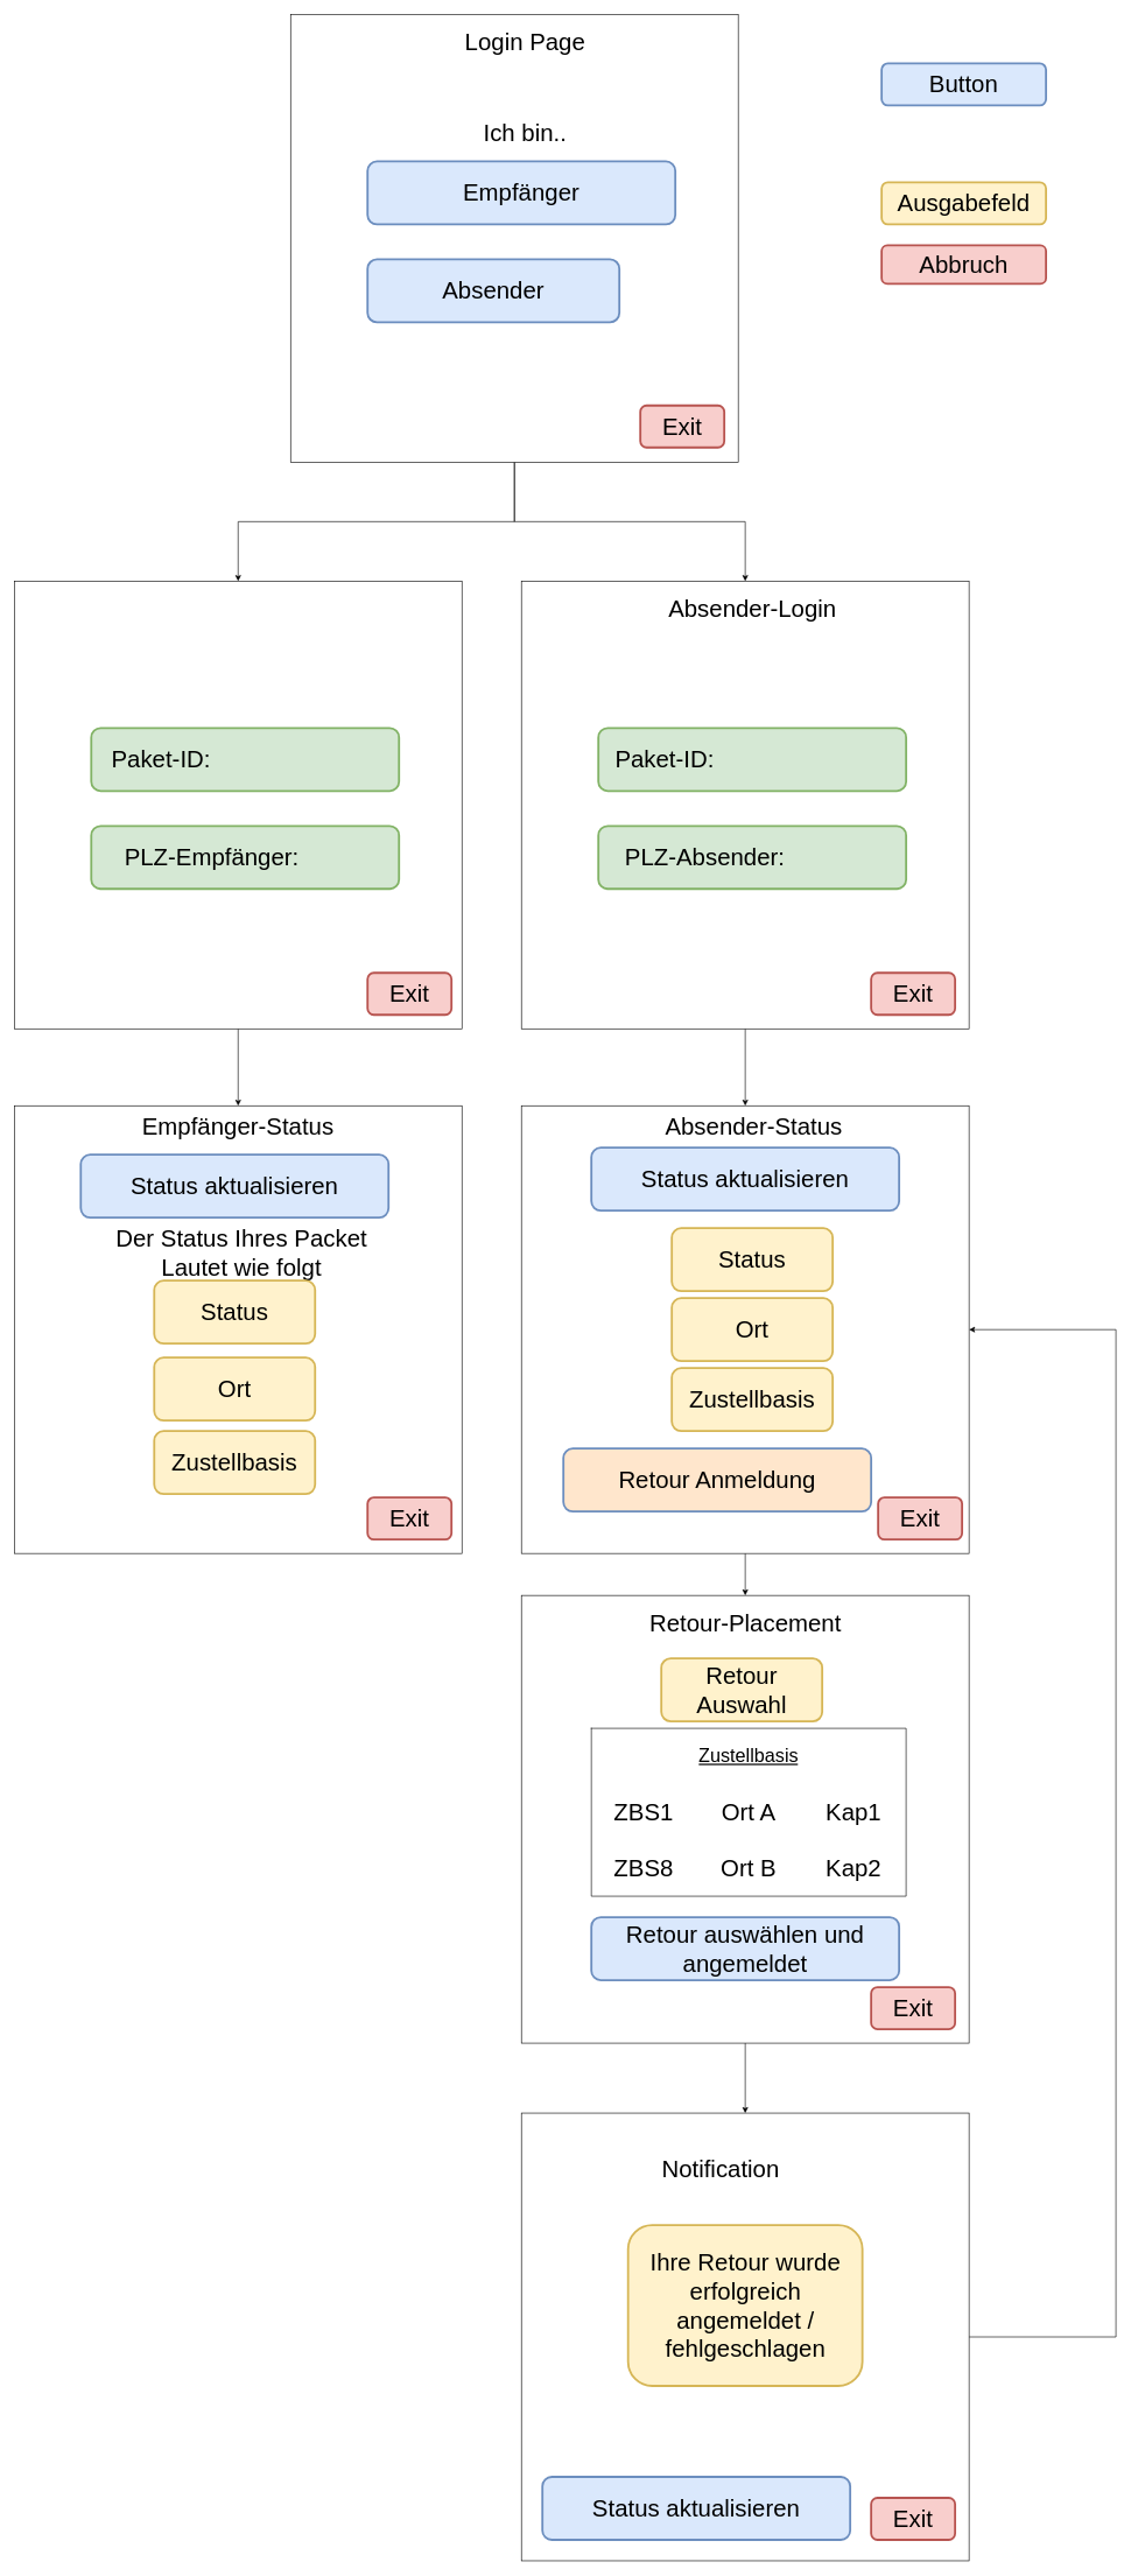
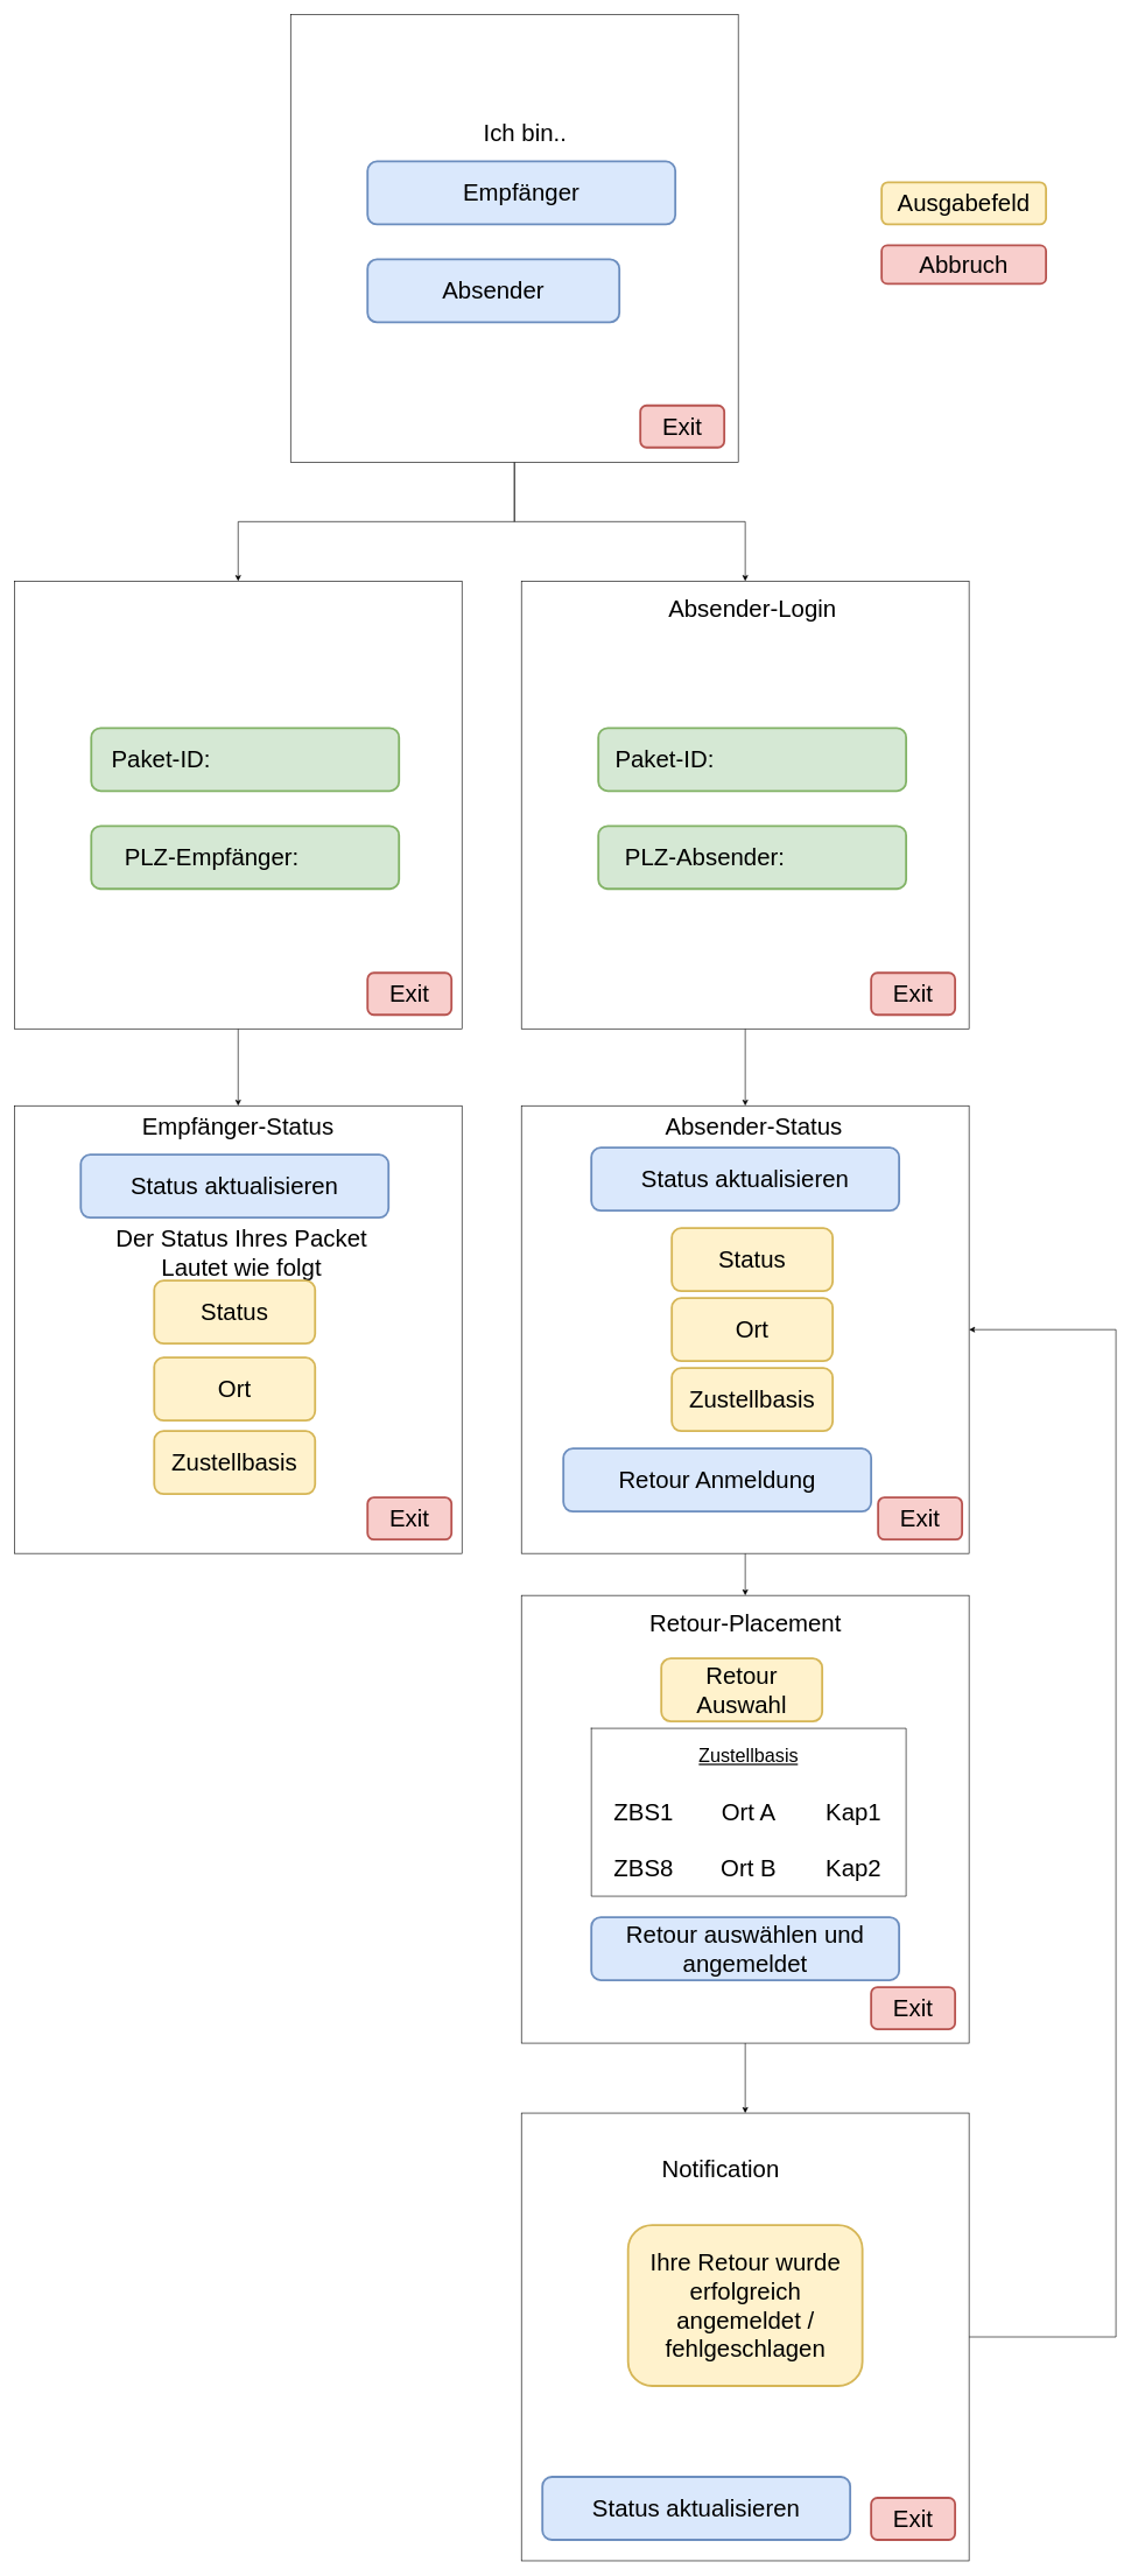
  <mxCell id="0" />
  <mxCell id="1" parent="0" />
  <mxCell id="2" style="edgeStyle=orthogonalEdgeStyle;rounded=0;orthogonalLoop=1;jettySize=auto;html=1;exitX=0.5;exitY=1;exitDx=0;exitDy=0;entryX=0.5;entryY=0;entryDx=0;entryDy=0;fontSize=34;align=center;" edge="1" parent="1" source="4" target="10"><mxGeometry relative="1" as="geometry" /></mxCell>
  <mxCell id="3" style="edgeStyle=orthogonalEdgeStyle;rounded=0;orthogonalLoop=1;jettySize=auto;html=1;exitX=0.5;exitY=1;exitDx=0;exitDy=0;entryX=0.5;entryY=0;entryDx=0;entryDy=0;fontSize=34;align=center;" edge="1" parent="1" source="4" target="16"><mxGeometry relative="1" as="geometry" /></mxCell>
  <mxCell id="4" value="" style="whiteSpace=wrap;html=1;aspect=fixed;fontSize=34;align=center;" vertex="1" parent="1"><mxGeometry x="415" y="20" width="640" height="640" as="geometry" /></mxCell>
- <mxCell id="5" value="Login Page" style="text;html=1;strokeColor=none;fillColor=none;align=center;verticalAlign=middle;whiteSpace=wrap;rounded=0;strokeWidth=3;fontSize=34;" vertex="1" parent="1"><mxGeometry x="617.5" y="50" width="265" height="20" as="geometry" /></mxCell>
  <mxCell id="6" value="Empfänger" style="rounded=1;whiteSpace=wrap;html=1;fontSize=34;strokeWidth=3;fillColor=#dae8fc;strokeColor=#6c8ebf;align=center;" vertex="1" parent="1"><mxGeometry x="525" y="230" width="440" height="90" as="geometry" /></mxCell>
  <mxCell id="7" value="Absender" style="rounded=1;whiteSpace=wrap;html=1;fontSize=34;strokeWidth=3;fillColor=#dae8fc;strokeColor=#6c8ebf;align=center;" vertex="1" parent="1"><mxGeometry x="525" y="370" width="360" height="90" as="geometry" /></mxCell>
  <mxCell id="8" value="Ich bin.." style="text;html=1;strokeColor=none;fillColor=none;align=center;verticalAlign=middle;whiteSpace=wrap;rounded=0;fontSize=34;" vertex="1" parent="1"><mxGeometry x="667.5" y="180" width="165" height="20" as="geometry" /></mxCell>
  <mxCell id="9" style="edgeStyle=orthogonalEdgeStyle;rounded=0;orthogonalLoop=1;jettySize=auto;html=1;entryX=0.5;entryY=0;entryDx=0;entryDy=0;fontSize=34;align=center;" edge="1" parent="1" source="10" target="24"><mxGeometry relative="1" as="geometry" /></mxCell>
  <mxCell id="10" value="" style="whiteSpace=wrap;html=1;aspect=fixed;fontSize=34;align=center;" vertex="1" parent="1"><mxGeometry x="20" y="830" width="640" height="640" as="geometry" /></mxCell>
  <mxCell id="11" value="" style="rounded=1;whiteSpace=wrap;html=1;fontSize=34;strokeWidth=3;fillColor=#d5e8d4;strokeColor=#82b366;align=center;" vertex="1" parent="1"><mxGeometry x="130" y="1040" width="440" height="90" as="geometry" /></mxCell>
  <mxCell id="12" value="" style="rounded=1;whiteSpace=wrap;html=1;fontSize=34;strokeWidth=3;fillColor=#d5e8d4;strokeColor=#82b366;align=center;" vertex="1" parent="1"><mxGeometry x="130" y="1180" width="440" height="90" as="geometry" /></mxCell>
  <mxCell id="13" value="Paket-ID:" style="text;html=1;strokeColor=none;fillColor=none;align=center;verticalAlign=middle;whiteSpace=wrap;rounded=0;strokeWidth=3;fontSize=34;" vertex="1" parent="1"><mxGeometry x="155" y="1075" width="150" height="20" as="geometry" /></mxCell>
  <mxCell id="14" value="PLZ-Empfänger:" style="text;html=1;strokeColor=none;fillColor=none;align=center;verticalAlign=middle;whiteSpace=wrap;rounded=0;strokeWidth=3;fontSize=34;" vertex="1" parent="1"><mxGeometry x="145" y="1215" width="315" height="20" as="geometry" /></mxCell>
  <mxCell id="15" style="edgeStyle=orthogonalEdgeStyle;rounded=0;orthogonalLoop=1;jettySize=auto;html=1;entryX=0.5;entryY=0;entryDx=0;entryDy=0;fontSize=34;align=center;" edge="1" parent="1" source="16" target="23"><mxGeometry relative="1" as="geometry" /></mxCell>
  <mxCell id="16" value="" style="whiteSpace=wrap;html=1;aspect=fixed;fontSize=34;align=center;" vertex="1" parent="1"><mxGeometry x="745" y="830" width="640" height="640" as="geometry" /></mxCell>
  <mxCell id="17" value="Absender-Login" style="text;html=1;strokeColor=none;fillColor=none;align=center;verticalAlign=middle;whiteSpace=wrap;rounded=0;strokeWidth=3;fontSize=34;" vertex="1" parent="1"><mxGeometry x="927.5" y="860" width="295" height="20" as="geometry" /></mxCell>
  <mxCell id="18" value="" style="rounded=1;whiteSpace=wrap;html=1;fontSize=34;strokeWidth=3;fillColor=#d5e8d4;strokeColor=#82b366;align=center;" vertex="1" parent="1"><mxGeometry x="855" y="1040" width="440" height="90" as="geometry" /></mxCell>
  <mxCell id="19" value="" style="rounded=1;whiteSpace=wrap;html=1;fontSize=34;strokeWidth=3;fillColor=#d5e8d4;strokeColor=#82b366;align=center;" vertex="1" parent="1"><mxGeometry x="855" y="1180" width="440" height="90" as="geometry" /></mxCell>
  <mxCell id="20" value="Paket-ID:" style="text;html=1;strokeColor=none;fillColor=none;align=center;verticalAlign=middle;whiteSpace=wrap;rounded=0;strokeWidth=3;fontSize=34;" vertex="1" parent="1"><mxGeometry x="875" y="1075" width="150" height="20" as="geometry" /></mxCell>
  <mxCell id="21" value="PLZ-Absender:" style="text;html=1;strokeColor=none;fillColor=none;align=center;verticalAlign=middle;whiteSpace=wrap;rounded=0;strokeWidth=3;fontSize=34;" vertex="1" parent="1"><mxGeometry x="875" y="1215" width="265" height="20" as="geometry" /></mxCell>
  <mxCell id="22" style="edgeStyle=orthogonalEdgeStyle;rounded=0;orthogonalLoop=1;jettySize=auto;html=1;fontSize=34;align=center;" edge="1" parent="1" source="23" target="43"><mxGeometry relative="1" as="geometry" /></mxCell>
  <mxCell id="23" value="" style="whiteSpace=wrap;html=1;aspect=fixed;fontSize=34;align=center;" vertex="1" parent="1"><mxGeometry x="745" y="1580" width="640" height="640" as="geometry" /></mxCell>
  <mxCell id="24" value="" style="whiteSpace=wrap;html=1;aspect=fixed;fontSize=34;align=center;" vertex="1" parent="1"><mxGeometry x="20" y="1580" width="640" height="640" as="geometry" /></mxCell>
  <mxCell id="25" value="Status aktualisieren" style="rounded=1;whiteSpace=wrap;html=1;fontSize=34;strokeWidth=3;fillColor=#dae8fc;strokeColor=#6c8ebf;align=center;" vertex="1" parent="1"><mxGeometry x="115" y="1650" width="440" height="90" as="geometry" /></mxCell>
  <mxCell id="26" value="Der Status Ihres Packet Lautet wie folgt" style="text;html=1;strokeColor=none;fillColor=none;align=center;verticalAlign=middle;whiteSpace=wrap;rounded=0;fontSize=34;" vertex="1" parent="1"><mxGeometry x="135" y="1780" width="420" height="20" as="geometry" /></mxCell>
  <mxCell id="27" value="Status" style="rounded=1;whiteSpace=wrap;html=1;fontSize=34;strokeWidth=3;fillColor=#fff2cc;strokeColor=#d6b656;align=center;" vertex="1" parent="1"><mxGeometry x="220" y="1830" width="230" height="90" as="geometry" /></mxCell>
  <mxCell id="28" value="Ort" style="rounded=1;whiteSpace=wrap;html=1;fontSize=34;strokeWidth=3;fillColor=#fff2cc;strokeColor=#d6b656;align=center;" vertex="1" parent="1"><mxGeometry x="220" y="1940" width="230" height="90" as="geometry" /></mxCell>
- <mxCell id="29" value="Button" style="rounded=1;whiteSpace=wrap;html=1;fontSize=34;strokeWidth=3;fillColor=#dae8fc;strokeColor=#6c8ebf;align=center;" vertex="1" parent="1"><mxGeometry x="1260" y="90" width="235" height="60" as="geometry" /></mxCell>
  <mxCell id="30" value="Ausgabefeld" style="rounded=1;whiteSpace=wrap;html=1;fontSize=34;strokeWidth=3;fillColor=#fff2cc;strokeColor=#d6b656;align=center;" vertex="1" parent="1"><mxGeometry x="1260" y="260" width="235" height="60" as="geometry" /></mxCell>
  <mxCell id="31" value="Zustellbasis" style="rounded=1;whiteSpace=wrap;html=1;fontSize=34;strokeWidth=3;fillColor=#fff2cc;strokeColor=#d6b656;align=center;" vertex="1" parent="1"><mxGeometry x="220" y="2045" width="230" height="90" as="geometry" /></mxCell>
  <mxCell id="32" value="Abbruch" style="rounded=1;whiteSpace=wrap;html=1;fontSize=34;strokeWidth=3;fillColor=#f8cecc;strokeColor=#b85450;align=center;" vertex="1" parent="1"><mxGeometry x="1260" y="350" width="235" height="55" as="geometry" /></mxCell>
  <mxCell id="33" value="Exit" style="rounded=1;whiteSpace=wrap;html=1;fontSize=34;strokeWidth=3;fillColor=#f8cecc;strokeColor=#b85450;align=center;" vertex="1" parent="1"><mxGeometry x="915" y="579" width="120" height="60" as="geometry" /></mxCell>
  <mxCell id="34" value="Exit" style="rounded=1;whiteSpace=wrap;html=1;fontSize=34;strokeWidth=3;fillColor=#f8cecc;strokeColor=#b85450;align=center;" vertex="1" parent="1"><mxGeometry x="525" y="1390" width="120" height="60" as="geometry" /></mxCell>
  <mxCell id="35" value="Exit" style="rounded=1;whiteSpace=wrap;html=1;fontSize=34;strokeWidth=3;fillColor=#f8cecc;strokeColor=#b85450;align=center;" vertex="1" parent="1"><mxGeometry x="1245" y="1390" width="120" height="60" as="geometry" /></mxCell>
  <mxCell id="36" value="Exit" style="rounded=1;whiteSpace=wrap;html=1;fontSize=34;strokeWidth=3;fillColor=#f8cecc;strokeColor=#b85450;align=center;" vertex="1" parent="1"><mxGeometry x="525" y="2140" width="120" height="60" as="geometry" /></mxCell>
  <mxCell id="37" value="Status aktualisieren" style="rounded=1;whiteSpace=wrap;html=1;fontSize=34;strokeWidth=3;fillColor=#dae8fc;strokeColor=#6c8ebf;align=center;" vertex="1" parent="1"><mxGeometry x="845" y="1640" width="440" height="90" as="geometry" /></mxCell>
- <mxCell id="38" value="Retour Anmeldung" style="rounded=1;whiteSpace=wrap;html=1;fontSize=34;strokeWidth=3;fillColor=#ffe6cc;strokeColor=#6c8ebf;align=center;" vertex="1" parent="1"><mxGeometry x="805" y="2070" width="440" height="90" as="geometry" /></mxCell>
+ <mxCell id="38" value="Retour Anmeldung" style="rounded=1;whiteSpace=wrap;html=1;fontSize=34;strokeWidth=3;fillColor=#dae8fc;strokeColor=#6c8ebf;align=center;" vertex="1" parent="1"><mxGeometry x="805" y="2070" width="440" height="90" as="geometry" /></mxCell>
  <mxCell id="39" value="Status" style="rounded=1;whiteSpace=wrap;html=1;fontSize=34;strokeWidth=3;fillColor=#fff2cc;strokeColor=#d6b656;align=center;" vertex="1" parent="1"><mxGeometry x="960" y="1755" width="230" height="90" as="geometry" /></mxCell>
  <mxCell id="40" value="Ort" style="rounded=1;whiteSpace=wrap;html=1;fontSize=34;strokeWidth=3;fillColor=#fff2cc;strokeColor=#d6b656;align=center;" vertex="1" parent="1"><mxGeometry x="960" y="1855" width="230" height="90" as="geometry" /></mxCell>
  <mxCell id="41" value="Zustellbasis" style="rounded=1;whiteSpace=wrap;html=1;fontSize=34;strokeWidth=3;fillColor=#fff2cc;strokeColor=#d6b656;align=center;" vertex="1" parent="1"><mxGeometry x="960" y="1955" width="230" height="90" as="geometry" /></mxCell>
  <mxCell id="42" style="edgeStyle=orthogonalEdgeStyle;rounded=0;orthogonalLoop=1;jettySize=auto;html=1;entryX=0.5;entryY=0;entryDx=0;entryDy=0;fontSize=34;align=center;" edge="1" parent="1" source="43" target="46"><mxGeometry relative="1" as="geometry" /></mxCell>
  <mxCell id="43" value="" style="whiteSpace=wrap;html=1;aspect=fixed;fontSize=34;align=center;" vertex="1" parent="1"><mxGeometry x="745" y="2280" width="640" height="640" as="geometry" /></mxCell>
  <mxCell id="44" value="Retour Auswahl" style="rounded=1;whiteSpace=wrap;html=1;fontSize=34;strokeWidth=3;fillColor=#fff2cc;strokeColor=#d6b656;align=center;" vertex="1" parent="1"><mxGeometry x="945" y="2370" width="230" height="90" as="geometry" /></mxCell>
  <mxCell id="45" style="edgeStyle=orthogonalEdgeStyle;rounded=0;orthogonalLoop=1;jettySize=auto;html=1;entryX=1;entryY=0.5;entryDx=0;entryDy=0;fontSize=34;exitX=1;exitY=0.5;exitDx=0;exitDy=0;align=center;" edge="1" parent="1" source="46" target="23"><mxGeometry relative="1" as="geometry"><Array as="points"><mxPoint x="1595" y="3340" /><mxPoint x="1595" y="1900" /></Array></mxGeometry></mxCell>
  <mxCell id="46" value="" style="whiteSpace=wrap;html=1;aspect=fixed;fontSize=34;align=center;" vertex="1" parent="1"><mxGeometry x="745" y="3020" width="640" height="640" as="geometry" /></mxCell>
  <mxCell id="47" value="Retour auswählen und angemeldet" style="rounded=1;whiteSpace=wrap;html=1;fontSize=34;strokeWidth=3;fillColor=#dae8fc;strokeColor=#6c8ebf;align=center;" vertex="1" parent="1"><mxGeometry x="845" y="2740" width="440" height="90" as="geometry" /></mxCell>
  <mxCell id="48" value="Exit" style="rounded=1;whiteSpace=wrap;html=1;fontSize=34;strokeWidth=3;fillColor=#f8cecc;strokeColor=#b85450;align=center;" vertex="1" parent="1"><mxGeometry x="1255" y="2140" width="120" height="60" as="geometry" /></mxCell>
  <mxCell id="49" value="Exit" style="rounded=1;whiteSpace=wrap;html=1;fontSize=34;strokeWidth=3;fillColor=#f8cecc;strokeColor=#b85450;align=center;" vertex="1" parent="1"><mxGeometry x="1245" y="2840" width="120" height="60" as="geometry" /></mxCell>
  <mxCell id="50" value="Ihre Retour wurde erfolgreich angemeldet / fehlgeschlagen" style="rounded=1;whiteSpace=wrap;html=1;fontSize=34;strokeWidth=3;fillColor=#fff2cc;strokeColor=#d6b656;align=center;" vertex="1" parent="1"><mxGeometry x="897.5" y="3180" width="335" height="230" as="geometry" /></mxCell>
  <mxCell id="51" value="Empfänger-Status" style="text;html=1;strokeColor=none;fillColor=none;align=center;verticalAlign=middle;whiteSpace=wrap;rounded=0;strokeWidth=3;fontSize=34;" vertex="1" parent="1"><mxGeometry x="165" y="1600" width="350" height="20" as="geometry" /></mxCell>
  <mxCell id="52" value="Absender-Status" style="text;html=1;strokeColor=none;fillColor=none;align=center;verticalAlign=middle;whiteSpace=wrap;rounded=0;strokeWidth=3;fontSize=34;" vertex="1" parent="1"><mxGeometry x="895" y="1600" width="365" height="20" as="geometry" /></mxCell>
  <mxCell id="53" value="Retour-Placement" style="text;html=1;strokeColor=none;fillColor=none;align=center;verticalAlign=middle;whiteSpace=wrap;rounded=0;strokeWidth=3;fontSize=34;" vertex="1" parent="1"><mxGeometry x="877.5" y="2310" width="375" height="20" as="geometry" /></mxCell>
  <mxCell id="54" value="Notification" style="text;html=1;strokeColor=none;fillColor=none;align=center;verticalAlign=middle;whiteSpace=wrap;rounded=0;strokeWidth=3;fontSize=34;" vertex="1" parent="1"><mxGeometry x="940" y="3090" width="180" height="20" as="geometry" /></mxCell>
  <mxCell id="55" value="Exit" style="rounded=1;whiteSpace=wrap;html=1;fontSize=34;strokeWidth=3;fillColor=#f8cecc;strokeColor=#b85450;align=center;" vertex="1" parent="1"><mxGeometry x="1245" y="3570" width="120" height="60" as="geometry" /></mxCell>
  <mxCell id="56" value="Status aktualisieren" style="rounded=1;whiteSpace=wrap;html=1;fontSize=34;strokeWidth=3;fillColor=#dae8fc;strokeColor=#6c8ebf;align=center;" vertex="1" parent="1"><mxGeometry x="775" y="3540" width="440" height="90" as="geometry" /></mxCell>
  <mxCell id="57" value="" style="shape=table;html=1;whiteSpace=wrap;startSize=0;container=1;collapsible=0;childLayout=tableLayout;columnLines=0;rowLines=0;fontSize=34;align=center;" vertex="1" parent="1"><mxGeometry x="845" y="2470" width="450" height="240" as="geometry" /></mxCell>
  <mxCell id="58" value="" style="shape=partialRectangle;html=1;whiteSpace=wrap;collapsible=0;dropTarget=0;pointerEvents=0;fillColor=none;top=0;left=0;bottom=0;right=0;points=[[0,0.5],[1,0.5]];portConstraint=eastwest;fontSize=34;" vertex="1" parent="57"><mxGeometry width="450" height="80" as="geometry" /></mxCell>
  <mxCell id="59" value="" style="shape=partialRectangle;html=1;whiteSpace=wrap;connectable=0;fillColor=none;top=0;left=0;bottom=0;right=0;overflow=hidden;fontSize=34;" vertex="1" parent="58"><mxGeometry width="150" height="80" as="geometry" /></mxCell>
  <mxCell id="60" value="&lt;u&gt;&lt;span style=&quot;font-size: 27px&quot;&gt;Zustellbasis&lt;/span&gt;&lt;/u&gt;" style="shape=partialRectangle;html=1;whiteSpace=wrap;connectable=0;fillColor=none;top=0;left=0;bottom=0;right=0;overflow=hidden;fontSize=27;" vertex="1" parent="58"><mxGeometry x="150" width="150" height="80" as="geometry" /></mxCell>
  <mxCell id="61" value="" style="shape=partialRectangle;html=1;whiteSpace=wrap;connectable=0;fillColor=none;top=0;left=0;bottom=0;right=0;overflow=hidden;fontSize=34;" vertex="1" parent="58"><mxGeometry x="300" width="150" height="80" as="geometry" /></mxCell>
  <mxCell id="62" value="" style="shape=partialRectangle;html=1;whiteSpace=wrap;collapsible=0;dropTarget=0;pointerEvents=0;fillColor=none;top=0;left=0;bottom=0;right=0;points=[[0,0.5],[1,0.5]];portConstraint=eastwest;fontSize=34;" vertex="1" parent="57"><mxGeometry y="80" width="450" height="80" as="geometry" /></mxCell>
  <mxCell id="63" value="ZBS1" style="shape=partialRectangle;html=1;whiteSpace=wrap;connectable=0;fillColor=none;top=0;left=0;bottom=0;right=0;overflow=hidden;fontSize=34;" vertex="1" parent="62"><mxGeometry width="150" height="80" as="geometry" /></mxCell>
  <mxCell id="64" value="Ort A" style="shape=partialRectangle;html=1;whiteSpace=wrap;connectable=0;fillColor=none;top=0;left=0;bottom=0;right=0;overflow=hidden;fontSize=34;" vertex="1" parent="62"><mxGeometry x="150" width="150" height="80" as="geometry" /></mxCell>
  <mxCell id="65" value="Kap1" style="shape=partialRectangle;html=1;whiteSpace=wrap;connectable=0;fillColor=none;top=0;left=0;bottom=0;right=0;overflow=hidden;fontSize=34;" vertex="1" parent="62"><mxGeometry x="300" width="150" height="80" as="geometry" /></mxCell>
  <mxCell id="66" value="" style="shape=partialRectangle;html=1;whiteSpace=wrap;collapsible=0;dropTarget=0;pointerEvents=0;fillColor=none;top=0;left=0;bottom=0;right=0;points=[[0,0.5],[1,0.5]];portConstraint=eastwest;fontSize=34;" vertex="1" parent="57"><mxGeometry y="160" width="450" height="80" as="geometry" /></mxCell>
  <mxCell id="67" value="ZBS8" style="shape=partialRectangle;html=1;whiteSpace=wrap;connectable=0;fillColor=none;top=0;left=0;bottom=0;right=0;overflow=hidden;fontSize=34;" vertex="1" parent="66"><mxGeometry width="150" height="80" as="geometry" /></mxCell>
  <mxCell id="68" value="Ort B" style="shape=partialRectangle;html=1;whiteSpace=wrap;connectable=0;fillColor=none;top=0;left=0;bottom=0;right=0;overflow=hidden;fontSize=34;" vertex="1" parent="66"><mxGeometry x="150" width="150" height="80" as="geometry" /></mxCell>
  <mxCell id="69" value="Kap2" style="shape=partialRectangle;html=1;whiteSpace=wrap;connectable=0;fillColor=none;top=0;left=0;bottom=0;right=0;overflow=hidden;fontSize=34;" vertex="1" parent="66"><mxGeometry x="300" width="150" height="80" as="geometry" /></mxCell>
